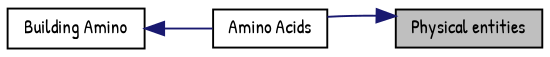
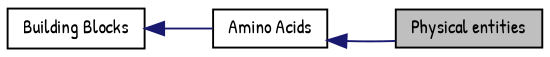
  digraph {
    fontname="Patrick Hand"
    rankdir=LR
    node [color=black fontname="Patrick Hand" fontsize=10 shape=record]
    edge [color=midnightblue dir=back fontname="Patrick Hand" fontsize=10 labelfontname=FreeSans labelfontsize=10 shape=plaintext style=solid]
-   n1 [height=0.2 label="Building Amino" width=0.4]
+   n1 [height=0.2 label="Building Blocks" width=0.4]
    n2 [height=0.2 label="Amino Acids" width=0.4]
    n3 [fillcolor=grey75 fontcolor=black height=0.2 label="Physical entities" style=filled width=0.4]
    n1 -> n2
-   n3 -> n2
+   n2 -> n3
  }
